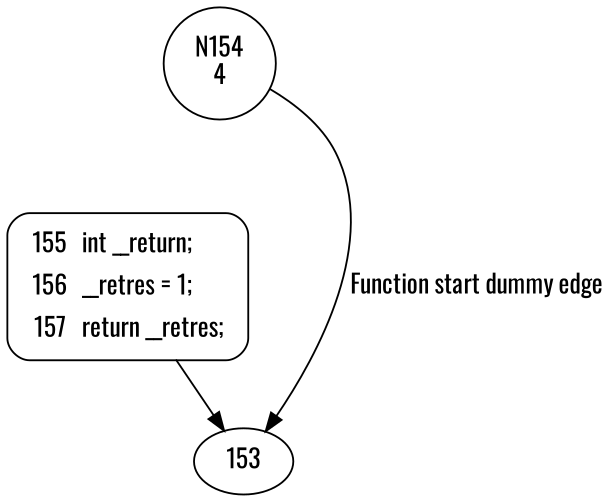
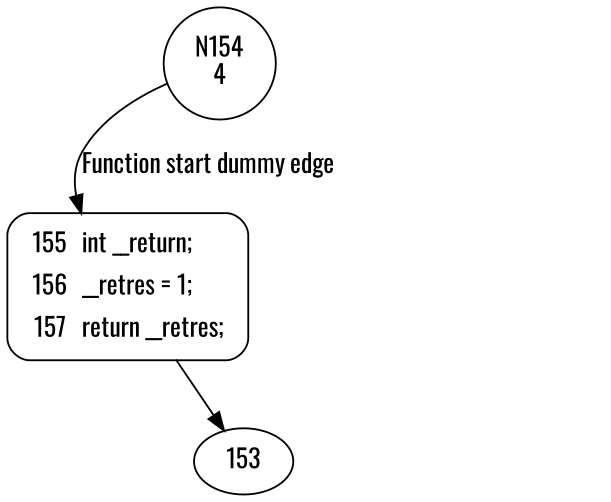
  digraph {
    fontname=Oswald
    node [fontname=Oswald]
    edge [fontname=Oswald]
    n1 [label="N154\n4" shape=circle]
    n2 [fillcolor=white label=<<table border="0" cellborder="0" cellpadding="3" bgcolor="white"><tr><td align="right">155</td><td align="left">int __return;</td></tr><tr><td align="right">156</td><td align="left">__retres = 1;</td></tr><tr><td align="right">157</td><td align="left">return __retres;</td></tr></table>> penwidth=1 shape=Mrecord style="filled,bold"]
    153
-   n1 -> 153 [label="Function start dummy edge"]
+   n1 -> n2 [label="Function start dummy edge"]
    n2 -> 153
  }
